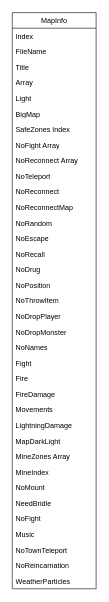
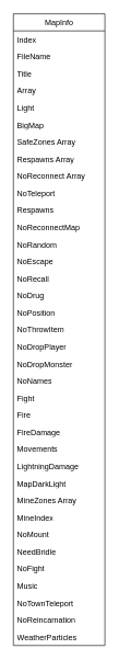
  <mxCell id="0" />
  <mxCell id="1" parent="0" />
  <mxCell id="2" value="MapInfo" style="swimlane;fontStyle=0;childLayout=stackLayout;horizontal=1;startSize=26;fillColor=none;horizontalStack=0;resizeParent=1;resizeParentMax=0;resizeLast=0;collapsible=1;marginBottom=0;whiteSpace=wrap;html=1;" vertex="1" parent="1"><mxGeometry x="20" y="20" width="140" height="962" as="geometry" /></mxCell>
  <mxCell id="3" value="Index" style="text;strokeColor=none;fillColor=none;align=left;verticalAlign=top;spacingLeft=4;spacingRight=4;overflow=hidden;rotatable=0;points=[[0,0.5],[1,0.5]];portConstraint=eastwest;whiteSpace=wrap;html=1;" vertex="1" parent="2"><mxGeometry y="26" width="140" height="26" as="geometry" /></mxCell>
  <mxCell id="4" value="FileName" style="text;strokeColor=none;fillColor=none;align=left;verticalAlign=top;spacingLeft=4;spacingRight=4;overflow=hidden;rotatable=0;points=[[0,0.5],[1,0.5]];portConstraint=eastwest;whiteSpace=wrap;html=1;" vertex="1" parent="2"><mxGeometry y="52" width="140" height="26" as="geometry" /></mxCell>
  <mxCell id="5" value="Title" style="text;strokeColor=none;fillColor=none;align=left;verticalAlign=top;spacingLeft=4;spacingRight=4;overflow=hidden;rotatable=0;points=[[0,0.5],[1,0.5]];portConstraint=eastwest;whiteSpace=wrap;html=1;" vertex="1" parent="2"><mxGeometry y="78" width="140" height="26" as="geometry" /></mxCell>
  <mxCell id="6" value="Array" style="text;strokeColor=none;fillColor=none;align=left;verticalAlign=top;spacingLeft=4;spacingRight=4;overflow=hidden;rotatable=0;points=[[0,0.5],[1,0.5]];portConstraint=eastwest;whiteSpace=wrap;html=1;" vertex="1" parent="2"><mxGeometry y="104" width="140" height="26" as="geometry" /></mxCell>
  <mxCell id="7" value="Light" style="text;strokeColor=none;fillColor=none;align=left;verticalAlign=top;spacingLeft=4;spacingRight=4;overflow=hidden;rotatable=0;points=[[0,0.5],[1,0.5]];portConstraint=eastwest;whiteSpace=wrap;html=1;" vertex="1" parent="2"><mxGeometry y="130" width="140" height="26" as="geometry" /></mxCell>
  <mxCell id="8" value="BigMap" style="text;strokeColor=none;fillColor=none;align=left;verticalAlign=top;spacingLeft=4;spacingRight=4;overflow=hidden;rotatable=0;points=[[0,0.5],[1,0.5]];portConstraint=eastwest;whiteSpace=wrap;html=1;" vertex="1" parent="2"><mxGeometry y="156" width="140" height="26" as="geometry" /></mxCell>
- <mxCell id="9" value="SafeZones Index" style="text;strokeColor=none;fillColor=none;align=left;verticalAlign=top;spacingLeft=4;spacingRight=4;overflow=hidden;rotatable=0;points=[[0,0.5],[1,0.5]];portConstraint=eastwest;whiteSpace=wrap;html=1;" vertex="1" parent="2"><mxGeometry y="182" width="140" height="26" as="geometry" /></mxCell>
- <mxCell id="10" value="NoFight Array" style="text;strokeColor=none;fillColor=none;align=left;verticalAlign=top;spacingLeft=4;spacingRight=4;overflow=hidden;rotatable=0;points=[[0,0.5],[1,0.5]];portConstraint=eastwest;whiteSpace=wrap;html=1;" vertex="1" parent="2"><mxGeometry y="208" width="140" height="26" as="geometry" /></mxCell>
+ <mxCell id="9" value="SafeZones Array" style="text;strokeColor=none;fillColor=none;align=left;verticalAlign=top;spacingLeft=4;spacingRight=4;overflow=hidden;rotatable=0;points=[[0,0.5],[1,0.5]];portConstraint=eastwest;whiteSpace=wrap;html=1;" vertex="1" parent="2"><mxGeometry y="182" width="140" height="26" as="geometry" /></mxCell>
+ <mxCell id="10" value="Respawns Array" style="text;strokeColor=none;fillColor=none;align=left;verticalAlign=top;spacingLeft=4;spacingRight=4;overflow=hidden;rotatable=0;points=[[0,0.5],[1,0.5]];portConstraint=eastwest;whiteSpace=wrap;html=1;" vertex="1" parent="2"><mxGeometry y="208" width="140" height="26" as="geometry" /></mxCell>
  <mxCell id="11" value="NoReconnect Array" style="text;strokeColor=none;fillColor=none;align=left;verticalAlign=top;spacingLeft=4;spacingRight=4;overflow=hidden;rotatable=0;points=[[0,0.5],[1,0.5]];portConstraint=eastwest;whiteSpace=wrap;html=1;" vertex="1" parent="2"><mxGeometry y="234" width="140" height="26" as="geometry" /></mxCell>
  <mxCell id="12" value="NoTeleport" style="text;strokeColor=none;fillColor=none;align=left;verticalAlign=top;spacingLeft=4;spacingRight=4;overflow=hidden;rotatable=0;points=[[0,0.5],[1,0.5]];portConstraint=eastwest;whiteSpace=wrap;html=1;" vertex="1" parent="2"><mxGeometry y="260" width="140" height="26" as="geometry" /></mxCell>
- <mxCell id="13" value="NoReconnect" style="text;strokeColor=none;fillColor=none;align=left;verticalAlign=top;spacingLeft=4;spacingRight=4;overflow=hidden;rotatable=0;points=[[0,0.5],[1,0.5]];portConstraint=eastwest;whiteSpace=wrap;html=1;" vertex="1" parent="2"><mxGeometry y="286" width="140" height="26" as="geometry" /></mxCell>
+ <mxCell id="13" value="Respawns" style="text;strokeColor=none;fillColor=none;align=left;verticalAlign=top;spacingLeft=4;spacingRight=4;overflow=hidden;rotatable=0;points=[[0,0.5],[1,0.5]];portConstraint=eastwest;whiteSpace=wrap;html=1;" vertex="1" parent="2"><mxGeometry y="286" width="140" height="26" as="geometry" /></mxCell>
  <mxCell id="14" value="NoReconnectMap" style="text;strokeColor=none;fillColor=none;align=left;verticalAlign=top;spacingLeft=4;spacingRight=4;overflow=hidden;rotatable=0;points=[[0,0.5],[1,0.5]];portConstraint=eastwest;whiteSpace=wrap;html=1;" vertex="1" parent="2"><mxGeometry y="312" width="140" height="26" as="geometry" /></mxCell>
  <mxCell id="15" value="NoRandom" style="text;strokeColor=none;fillColor=none;align=left;verticalAlign=top;spacingLeft=4;spacingRight=4;overflow=hidden;rotatable=0;points=[[0,0.5],[1,0.5]];portConstraint=eastwest;whiteSpace=wrap;html=1;" vertex="1" parent="2"><mxGeometry y="338" width="140" height="26" as="geometry" /></mxCell>
  <mxCell id="16" value="NoEscape" style="text;strokeColor=none;fillColor=none;align=left;verticalAlign=top;spacingLeft=4;spacingRight=4;overflow=hidden;rotatable=0;points=[[0,0.5],[1,0.5]];portConstraint=eastwest;whiteSpace=wrap;html=1;" vertex="1" parent="2"><mxGeometry y="364" width="140" height="26" as="geometry" /></mxCell>
  <mxCell id="17" value="NoRecall" style="text;strokeColor=none;fillColor=none;align=left;verticalAlign=top;spacingLeft=4;spacingRight=4;overflow=hidden;rotatable=0;points=[[0,0.5],[1,0.5]];portConstraint=eastwest;whiteSpace=wrap;html=1;" vertex="1" parent="2"><mxGeometry y="390" width="140" height="26" as="geometry" /></mxCell>
  <mxCell id="18" value="NoDrug" style="text;strokeColor=none;fillColor=none;align=left;verticalAlign=top;spacingLeft=4;spacingRight=4;overflow=hidden;rotatable=0;points=[[0,0.5],[1,0.5]];portConstraint=eastwest;whiteSpace=wrap;html=1;" vertex="1" parent="2"><mxGeometry y="416" width="140" height="26" as="geometry" /></mxCell>
  <mxCell id="19" value="NoPosition" style="text;strokeColor=none;fillColor=none;align=left;verticalAlign=top;spacingLeft=4;spacingRight=4;overflow=hidden;rotatable=0;points=[[0,0.5],[1,0.5]];portConstraint=eastwest;whiteSpace=wrap;html=1;" vertex="1" parent="2"><mxGeometry y="442" width="140" height="26" as="geometry" /></mxCell>
  <mxCell id="20" value="NoThrowItem" style="text;strokeColor=none;fillColor=none;align=left;verticalAlign=top;spacingLeft=4;spacingRight=4;overflow=hidden;rotatable=0;points=[[0,0.5],[1,0.5]];portConstraint=eastwest;whiteSpace=wrap;html=1;" vertex="1" parent="2"><mxGeometry y="468" width="140" height="26" as="geometry" /></mxCell>
  <mxCell id="21" value="NoDropPlayer" style="text;strokeColor=none;fillColor=none;align=left;verticalAlign=top;spacingLeft=4;spacingRight=4;overflow=hidden;rotatable=0;points=[[0,0.5],[1,0.5]];portConstraint=eastwest;whiteSpace=wrap;html=1;" vertex="1" parent="2"><mxGeometry y="494" width="140" height="26" as="geometry" /></mxCell>
  <mxCell id="22" value="NoDropMonster" style="text;strokeColor=none;fillColor=none;align=left;verticalAlign=top;spacingLeft=4;spacingRight=4;overflow=hidden;rotatable=0;points=[[0,0.5],[1,0.5]];portConstraint=eastwest;whiteSpace=wrap;html=1;" vertex="1" parent="2"><mxGeometry y="520" width="140" height="26" as="geometry" /></mxCell>
  <mxCell id="23" value="NoNames" style="text;strokeColor=none;fillColor=none;align=left;verticalAlign=top;spacingLeft=4;spacingRight=4;overflow=hidden;rotatable=0;points=[[0,0.5],[1,0.5]];portConstraint=eastwest;whiteSpace=wrap;html=1;" vertex="1" parent="2"><mxGeometry y="546" width="140" height="26" as="geometry" /></mxCell>
  <mxCell id="24" value="Fight" style="text;strokeColor=none;fillColor=none;align=left;verticalAlign=top;spacingLeft=4;spacingRight=4;overflow=hidden;rotatable=0;points=[[0,0.5],[1,0.5]];portConstraint=eastwest;whiteSpace=wrap;html=1;" vertex="1" parent="2"><mxGeometry y="572" width="140" height="26" as="geometry" /></mxCell>
  <mxCell id="25" value="Fire" style="text;strokeColor=none;fillColor=none;align=left;verticalAlign=top;spacingLeft=4;spacingRight=4;overflow=hidden;rotatable=0;points=[[0,0.5],[1,0.5]];portConstraint=eastwest;whiteSpace=wrap;html=1;" vertex="1" parent="2"><mxGeometry y="598" width="140" height="26" as="geometry" /></mxCell>
  <mxCell id="26" value="FireDamage" style="text;strokeColor=none;fillColor=none;align=left;verticalAlign=top;spacingLeft=4;spacingRight=4;overflow=hidden;rotatable=0;points=[[0,0.5],[1,0.5]];portConstraint=eastwest;whiteSpace=wrap;html=1;" vertex="1" parent="2"><mxGeometry y="624" width="140" height="26" as="geometry" /></mxCell>
  <mxCell id="27" value="Movements" style="text;strokeColor=none;fillColor=none;align=left;verticalAlign=top;spacingLeft=4;spacingRight=4;overflow=hidden;rotatable=0;points=[[0,0.5],[1,0.5]];portConstraint=eastwest;whiteSpace=wrap;html=1;" vertex="1" parent="2"><mxGeometry y="650" width="140" height="26" as="geometry" /></mxCell>
  <mxCell id="28" value="LightningDamage" style="text;strokeColor=none;fillColor=none;align=left;verticalAlign=top;spacingLeft=4;spacingRight=4;overflow=hidden;rotatable=0;points=[[0,0.5],[1,0.5]];portConstraint=eastwest;whiteSpace=wrap;html=1;" vertex="1" parent="2"><mxGeometry y="676" width="140" height="26" as="geometry" /></mxCell>
  <mxCell id="29" value="MapDarkLight" style="text;strokeColor=none;fillColor=none;align=left;verticalAlign=top;spacingLeft=4;spacingRight=4;overflow=hidden;rotatable=0;points=[[0,0.5],[1,0.5]];portConstraint=eastwest;whiteSpace=wrap;html=1;" vertex="1" parent="2"><mxGeometry y="702" width="140" height="26" as="geometry" /></mxCell>
  <mxCell id="30" value="MineZones Array" style="text;strokeColor=none;fillColor=none;align=left;verticalAlign=top;spacingLeft=4;spacingRight=4;overflow=hidden;rotatable=0;points=[[0,0.5],[1,0.5]];portConstraint=eastwest;whiteSpace=wrap;html=1;" vertex="1" parent="2"><mxGeometry y="728" width="140" height="26" as="geometry" /></mxCell>
  <mxCell id="31" value="MineIndex" style="text;strokeColor=none;fillColor=none;align=left;verticalAlign=top;spacingLeft=4;spacingRight=4;overflow=hidden;rotatable=0;points=[[0,0.5],[1,0.5]];portConstraint=eastwest;whiteSpace=wrap;html=1;" vertex="1" parent="2"><mxGeometry y="754" width="140" height="26" as="geometry" /></mxCell>
  <mxCell id="32" value="NoMount" style="text;strokeColor=none;fillColor=none;align=left;verticalAlign=top;spacingLeft=4;spacingRight=4;overflow=hidden;rotatable=0;points=[[0,0.5],[1,0.5]];portConstraint=eastwest;whiteSpace=wrap;html=1;" vertex="1" parent="2"><mxGeometry y="780" width="140" height="26" as="geometry" /></mxCell>
  <mxCell id="33" value="NeedBridle" style="text;strokeColor=none;fillColor=none;align=left;verticalAlign=top;spacingLeft=4;spacingRight=4;overflow=hidden;rotatable=0;points=[[0,0.5],[1,0.5]];portConstraint=eastwest;whiteSpace=wrap;html=1;" vertex="1" parent="2"><mxGeometry y="806" width="140" height="26" as="geometry" /></mxCell>
  <mxCell id="34" value="NoFight" style="text;strokeColor=none;fillColor=none;align=left;verticalAlign=top;spacingLeft=4;spacingRight=4;overflow=hidden;rotatable=0;points=[[0,0.5],[1,0.5]];portConstraint=eastwest;whiteSpace=wrap;html=1;" vertex="1" parent="2"><mxGeometry y="832" width="140" height="26" as="geometry" /></mxCell>
  <mxCell id="35" value="Music" style="text;strokeColor=none;fillColor=none;align=left;verticalAlign=top;spacingLeft=4;spacingRight=4;overflow=hidden;rotatable=0;points=[[0,0.5],[1,0.5]];portConstraint=eastwest;whiteSpace=wrap;html=1;" vertex="1" parent="2"><mxGeometry y="858" width="140" height="26" as="geometry" /></mxCell>
  <mxCell id="36" value="NoTownTeleport" style="text;strokeColor=none;fillColor=none;align=left;verticalAlign=top;spacingLeft=4;spacingRight=4;overflow=hidden;rotatable=0;points=[[0,0.5],[1,0.5]];portConstraint=eastwest;whiteSpace=wrap;html=1;" vertex="1" parent="2"><mxGeometry y="884" width="140" height="26" as="geometry" /></mxCell>
  <mxCell id="37" value="NoReincarnation" style="text;strokeColor=none;fillColor=none;align=left;verticalAlign=top;spacingLeft=4;spacingRight=4;overflow=hidden;rotatable=0;points=[[0,0.5],[1,0.5]];portConstraint=eastwest;whiteSpace=wrap;html=1;" vertex="1" parent="2"><mxGeometry y="910" width="140" height="26" as="geometry" /></mxCell>
  <mxCell id="38" value="WeatherParticles" style="text;strokeColor=none;fillColor=none;align=left;verticalAlign=top;spacingLeft=4;spacingRight=4;overflow=hidden;rotatable=0;points=[[0,0.5],[1,0.5]];portConstraint=eastwest;whiteSpace=wrap;html=1;" vertex="1" parent="2"><mxGeometry y="936" width="140" height="26" as="geometry" /></mxCell>
